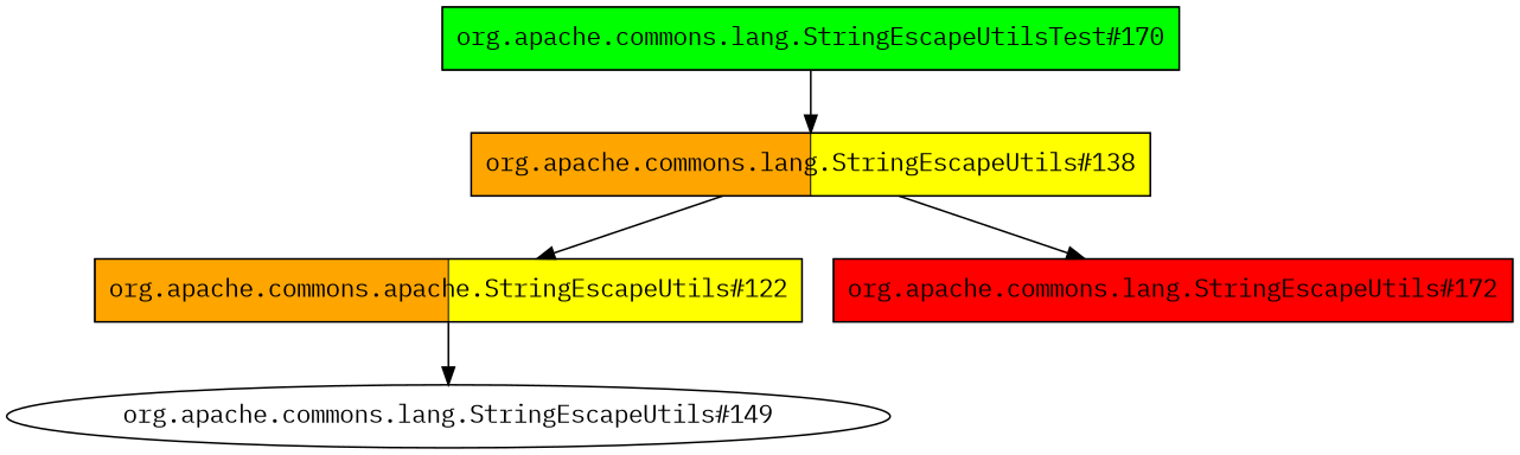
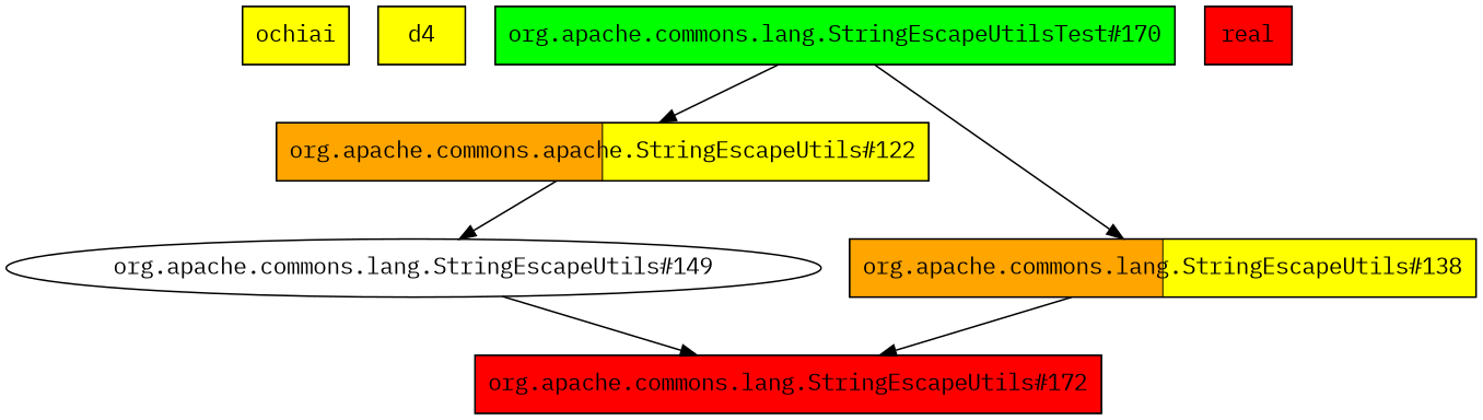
  digraph {
    fontname="IBM Plex Mono"
    node [fillcolor=yellow fontname="IBM Plex Mono" shape=box style=striped]
    edge [fontname="IBM Plex Mono"]
+   ochiai
+   d4
    n3 [fillcolor="orange:yellow" label="org.apache.commons.apache.StringEscapeUtils#122"]
    "org.apache.commons.lang.StringEscapeUtils#149" [fillcolor="" shape="" style=""]
    "org.apache.commons.lang.StringEscapeUtils#172" [fillcolor=red]
    "org.apache.commons.lang.StringEscapeUtils#138" [fillcolor="orange:yellow"]
+   real [fillcolor=red]
    "org.apache.commons.lang.StringEscapeUtilsTest#170" [fillcolor=green]
    n3 -> "org.apache.commons.lang.StringEscapeUtils#149"
+   "org.apache.commons.lang.StringEscapeUtils#149" -> "org.apache.commons.lang.StringEscapeUtils#172"
    "org.apache.commons.lang.StringEscapeUtils#138" -> "org.apache.commons.lang.StringEscapeUtils#172"
-   "org.apache.commons.lang.StringEscapeUtils#138" -> n3
+   "org.apache.commons.lang.StringEscapeUtilsTest#170" -> n3
    "org.apache.commons.lang.StringEscapeUtilsTest#170" -> "org.apache.commons.lang.StringEscapeUtils#138"
  }
